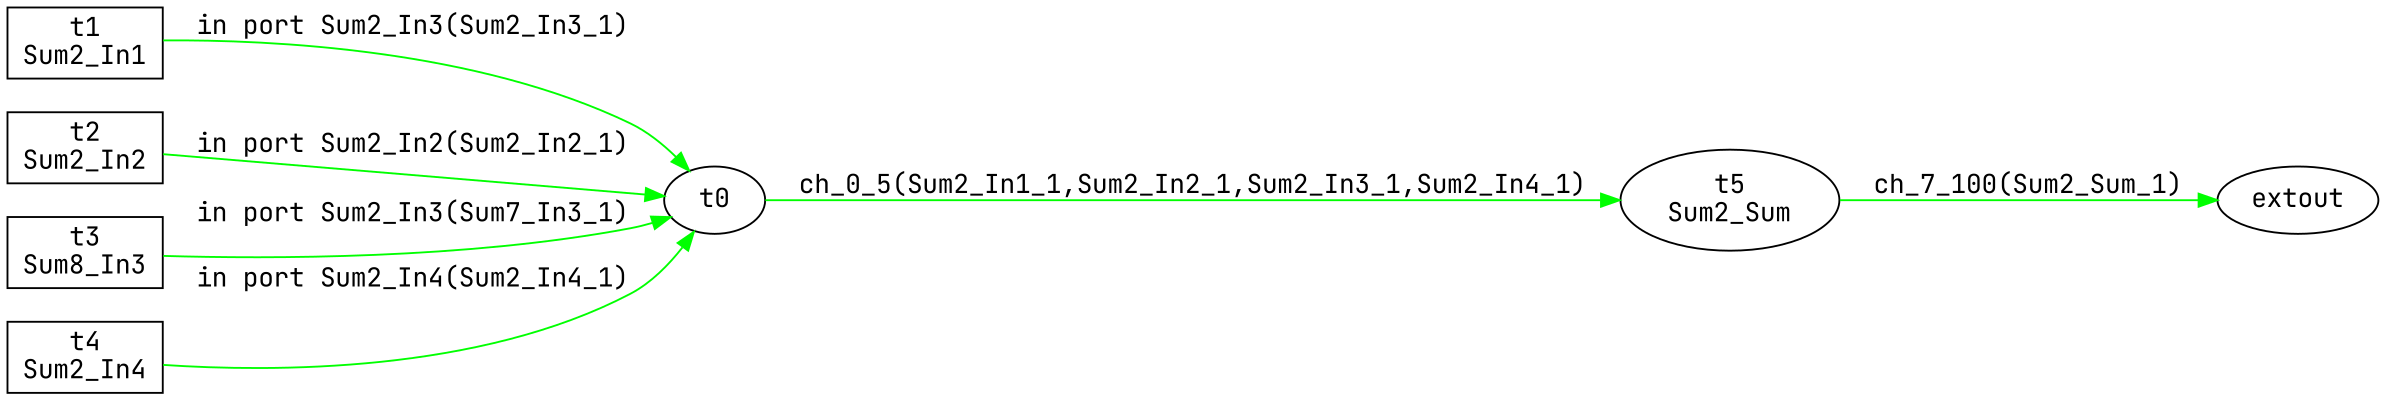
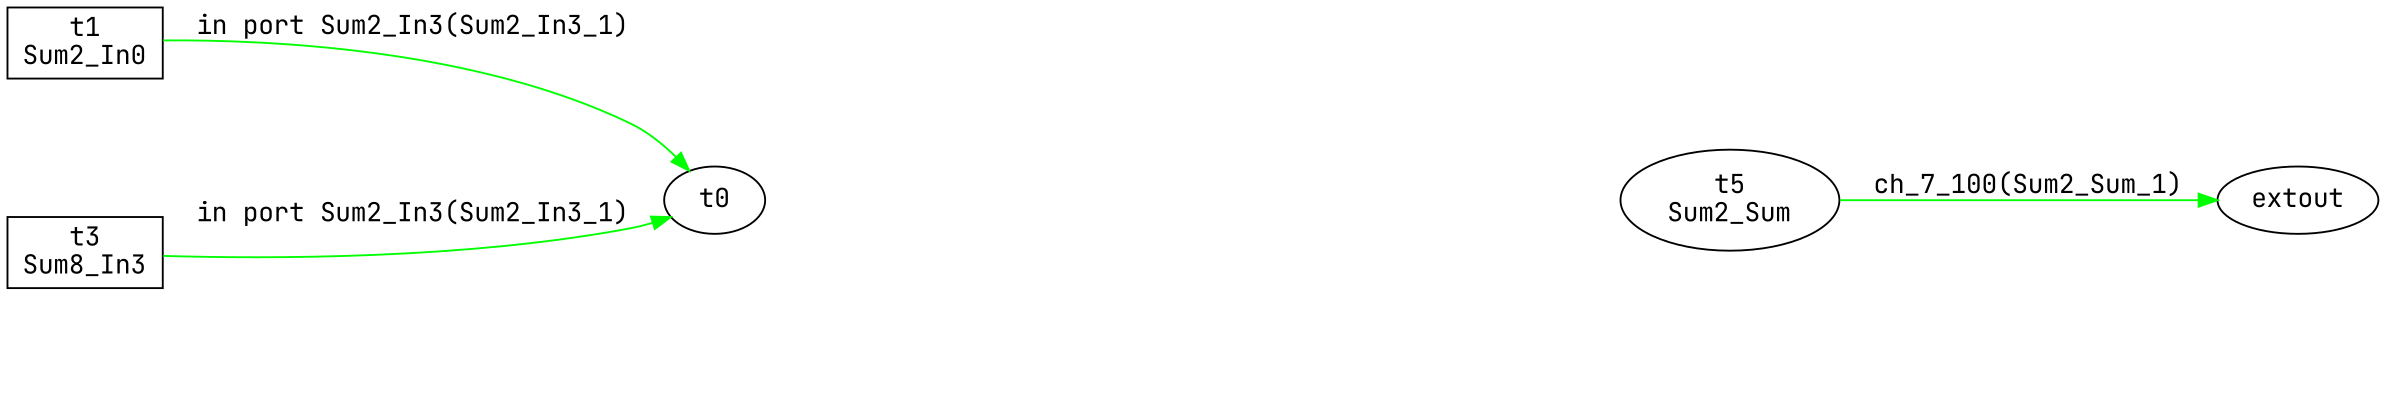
  digraph {
    fontname="JetBrains Mono"
    rankdir=LR
    node [fontname="JetBrains Mono" shape=box]
    edge [color=green fontname="JetBrains Mono"]
    n1 [label="t5\nSum2_Sum" shape=""]
    n2 [label=extout shape=""]
    t0 [shape=""]
-   n4 [label="t1\nSum2_In1"]
-   n5 [label="t2\nSum2_In2"]
+   n4 [label="t1\nSum2_In0"]
    n6 [label="t3\nSum8_In3"]
-   n7 [label="t4\nSum2_In4"]
    n1 -> n2 [label="ch_7_100(Sum2_Sum_1)"]
-   t0 -> n1 [label="ch_0_5(Sum2_In1_1,Sum2_In2_1,Sum2_In3_1,Sum2_In4_1)"]
    n4 -> t0 [label="in port Sum2_In3(Sum2_In3_1)"]
-   n5 -> t0 [label="in port Sum2_In2(Sum2_In2_1)"]
-   n6 -> t0 [label="in port Sum2_In3(Sum7_In3_1)"]
-   n7 -> t0 [label="in port Sum2_In4(Sum2_In4_1)"]
+   n6 -> t0 [label="in port Sum2_In3(Sum2_In3_1)"]
  }
